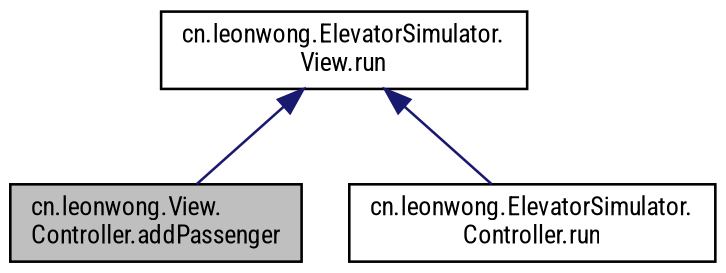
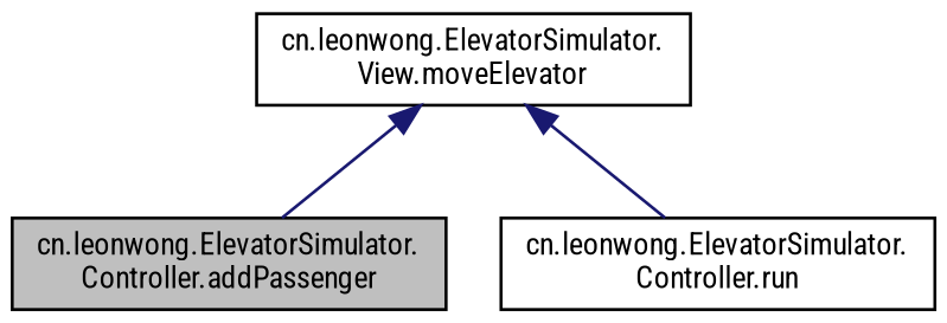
  digraph {
    fontname="Roboto Condensed"
    rankdir=TB
    node [color=black fillcolor=white fontname="Roboto Condensed" fontsize=10 shape=record style=filled]
    edge [color=midnightblue dir=back fontname="Roboto Condensed" fontsize=10 labelfontname=Helvetica labelfontsize=10 style=solid]
-   n1 [fillcolor=grey75 fontcolor=black height=0.2 label="cn.leonwong.View.\lController.addPassenger" width=0.4]
-   n2 [height=0.2 label="cn.leonwong.ElevatorSimulator.\lView.run" width=0.4]
+   n1 [fillcolor=grey75 fontcolor=black height=0.2 label="cn.leonwong.ElevatorSimulator.\lController.addPassenger" width=0.4]
+   n2 [height=0.2 label="cn.leonwong.ElevatorSimulator.\lView.moveElevator" width=0.4]
    n3 [height=0.2 label="cn.leonwong.ElevatorSimulator.\lController.run" width=0.4]
    n2 -> n1
    n2 -> n3
  }
